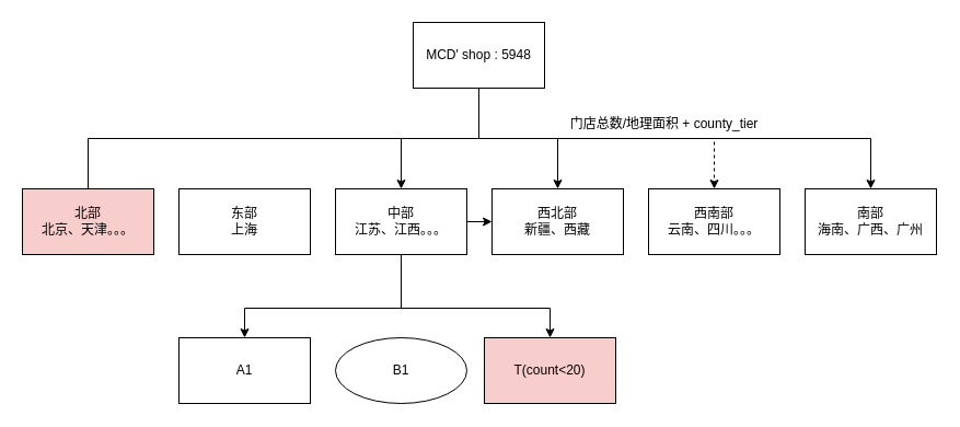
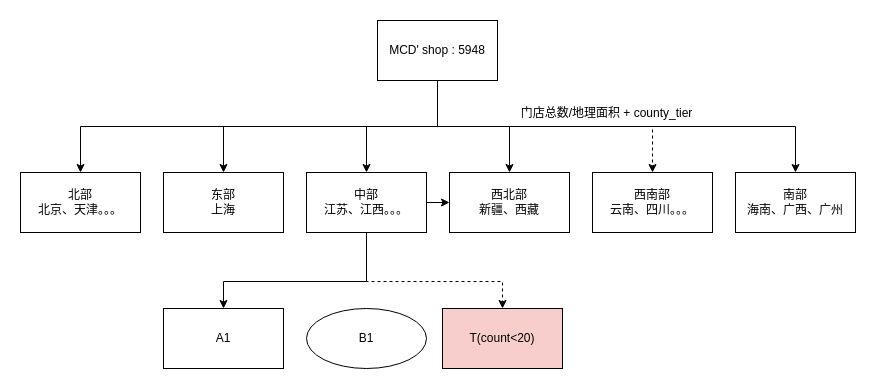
  <mxCell id="0" />
  <mxCell id="1" parent="0" />
+ <mxCell id="2" value="" style="edgeStyle=orthogonalEdgeStyle;rounded=0;orthogonalLoop=1;jettySize=auto;html=1;exitX=0.5;exitY=1;exitDx=0;exitDy=0;" edge="1" parent="1" source="8" target="9"><mxGeometry relative="1" as="geometry" /></mxCell>
  <mxCell id="3" style="edgeStyle=orthogonalEdgeStyle;rounded=0;orthogonalLoop=1;jettySize=auto;html=1;" edge="1" parent="1" source="8" target="13"><mxGeometry relative="1" as="geometry" /></mxCell>
  <mxCell id="4" style="edgeStyle=orthogonalEdgeStyle;rounded=0;orthogonalLoop=1;jettySize=auto;html=1;" edge="1" parent="1" source="8" target="10"><mxGeometry relative="1" as="geometry" /></mxCell>
  <mxCell id="5" style="edgeStyle=orthogonalEdgeStyle;rounded=0;orthogonalLoop=1;jettySize=auto;html=1;dashed=1;" edge="1" parent="1" source="8" target="14"><mxGeometry relative="1" as="geometry"><Array as="points"><mxPoint x="437" y="126" /><mxPoint x="652" y="126" /></Array></mxGeometry></mxCell>
  <mxCell id="6" style="edgeStyle=orthogonalEdgeStyle;rounded=0;orthogonalLoop=1;jettySize=auto;html=1;exitX=0.5;exitY=1;exitDx=0;exitDy=0;" edge="1" parent="1" source="8" target="15"><mxGeometry relative="1" as="geometry"><Array as="points"><mxPoint x="437" y="126" /><mxPoint x="795" y="126" /></Array></mxGeometry></mxCell>
- <mxCell id="7" style="edgeStyle=orthogonalEdgeStyle;rounded=0;orthogonalLoop=1;jettySize=auto;html=1;endArrow=none;" edge="1" parent="1" source="8" target="18"><mxGeometry relative="1" as="geometry"><Array as="points"><mxPoint x="437" y="126" /><mxPoint x="80" y="126" /></Array></mxGeometry></mxCell>
+ <mxCell id="7" style="edgeStyle=orthogonalEdgeStyle;rounded=0;orthogonalLoop=1;jettySize=auto;html=1;" edge="1" parent="1" source="8" target="18"><mxGeometry relative="1" as="geometry"><Array as="points"><mxPoint x="437" y="126" /><mxPoint x="80" y="126" /></Array></mxGeometry></mxCell>
  <mxCell id="8" value="MCD' shop : 5948" style="rounded=0;whiteSpace=wrap;html=1;" vertex="1" parent="1"><mxGeometry x="377" y="20" width="120" height="60" as="geometry" /></mxCell>
  <mxCell id="9" value="&lt;div&gt;东部&lt;/div&gt;&lt;div&gt;上海&lt;/div&gt;" style="rounded=0;whiteSpace=wrap;html=1;" vertex="1" parent="1"><mxGeometry x="163" y="172" width="120" height="60" as="geometry" /></mxCell>
  <mxCell id="10" value="西北部&lt;div&gt;新疆、西藏&lt;/div&gt;" style="rounded=0;whiteSpace=wrap;html=1;" vertex="1" parent="1"><mxGeometry x="449" y="172" width="120" height="60" as="geometry" /></mxCell>
  <mxCell id="11" style="edgeStyle=orthogonalEdgeStyle;rounded=0;orthogonalLoop=1;jettySize=auto;html=1;" edge="1" parent="1" source="13" target="10"><mxGeometry relative="1" as="geometry" /></mxCell>
- <mxCell id="12" style="edgeStyle=orthogonalEdgeStyle;rounded=0;orthogonalLoop=1;jettySize=auto;html=1;" edge="1" parent="1" source="13" target="21"><mxGeometry relative="1" as="geometry"><Array as="points"><mxPoint x="366" y="281" /><mxPoint x="502" y="281" /></Array></mxGeometry></mxCell>
+ <mxCell id="12" style="edgeStyle=orthogonalEdgeStyle;rounded=0;orthogonalLoop=1;jettySize=auto;html=1;dashed=1;" edge="1" parent="1" source="13" target="21"><mxGeometry relative="1" as="geometry"><Array as="points"><mxPoint x="366" y="281" /><mxPoint x="502" y="281" /></Array></mxGeometry></mxCell>
  <mxCell id="13" value="中部&lt;div&gt;江苏、江西。。。&lt;/div&gt;" style="rounded=0;whiteSpace=wrap;html=1;" vertex="1" parent="1"><mxGeometry x="306" y="172" width="120" height="60" as="geometry" /></mxCell>
  <mxCell id="14" value="西南部&lt;div&gt;云南、四川。。。&lt;/div&gt;" style="rounded=0;whiteSpace=wrap;html=1;" vertex="1" parent="1"><mxGeometry x="592" y="172" width="120" height="60" as="geometry" /></mxCell>
  <mxCell id="15" value="南部&lt;div&gt;海南、广西、广州&lt;/div&gt;" style="rounded=0;whiteSpace=wrap;html=1;" vertex="1" parent="1"><mxGeometry x="735" y="172" width="120" height="60" as="geometry" /></mxCell>
  <mxCell id="16" value="门店总数/地理面积 + county_tier" style="text;html=1;align=center;verticalAlign=middle;whiteSpace=wrap;rounded=0;" vertex="1" parent="1"><mxGeometry x="513" y="98" width="187" height="30" as="geometry" /></mxCell>
  <mxCell id="17" value="" style="edgeStyle=orthogonalEdgeStyle;rounded=0;orthogonalLoop=1;jettySize=auto;html=1;" edge="1" parent="1" source="13" target="19"><mxGeometry relative="1" as="geometry"><mxPoint x="363" y="232" as="sourcePoint" /><Array as="points"><mxPoint x="366" y="281" /><mxPoint x="223" y="281" /></Array></mxGeometry></mxCell>
- <mxCell id="18" value="北部&lt;div&gt;北京、天津。。。&lt;/div&gt;" style="rounded=0;whiteSpace=wrap;html=1;fillColor=#f8cecc;" vertex="1" parent="1"><mxGeometry x="20" y="172" width="120" height="60" as="geometry" /></mxCell>
+ <mxCell id="18" value="北部&lt;div&gt;北京、天津。。。&lt;/div&gt;" style="rounded=0;whiteSpace=wrap;html=1;" vertex="1" parent="1"><mxGeometry x="20" y="172" width="120" height="60" as="geometry" /></mxCell>
  <mxCell id="19" value="A1" style="rounded=0;whiteSpace=wrap;html=1;" vertex="1" parent="1"><mxGeometry x="163" y="308" width="120" height="60" as="geometry" /></mxCell>
  <mxCell id="20" value="B1" style="ellipse;whiteSpace=wrap;html=1;" vertex="1" parent="1"><mxGeometry x="306" y="308" width="120" height="60" as="geometry" /></mxCell>
  <mxCell id="21" value="T(count&amp;lt;20)" style="rounded=0;whiteSpace=wrap;html=1;fillColor=#f8cecc;" vertex="1" parent="1"><mxGeometry x="442" y="308" width="120" height="60" as="geometry" /></mxCell>
